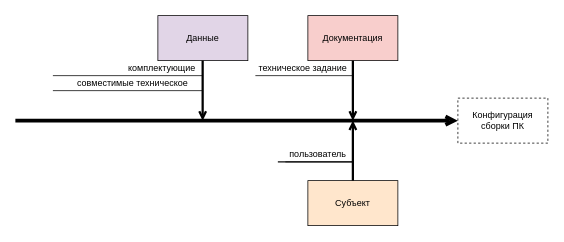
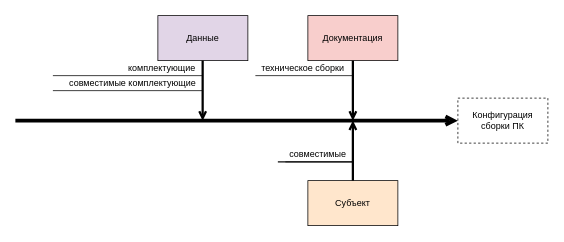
  <mxCell id="0" />
  <mxCell id="1" parent="0" />
- <mxCell id="2" value="совместимые техническое" style="text;html=1;align=center;verticalAlign=middle;resizable=0;points=[];autosize=1;strokeColor=none;fillColor=none;" vertex="1" parent="1"><mxGeometry x="76" y="95" width="200" height="30" as="geometry" /></mxCell>
- <mxCell id="3" value="техническое задание" style="text;html=1;align=center;verticalAlign=middle;resizable=0;points=[];autosize=1;strokeColor=none;fillColor=none;" vertex="1" parent="1"><mxGeometry x="328" y="75" width="150" height="30" as="geometry" /></mxCell>
+ <mxCell id="2" value="совместимые комплектующие" style="text;html=1;align=center;verticalAlign=middle;resizable=0;points=[];autosize=1;strokeColor=none;fillColor=none;" vertex="1" parent="1"><mxGeometry x="76" y="95" width="200" height="30" as="geometry" /></mxCell>
+ <mxCell id="3" value="техническое сборки" style="text;html=1;align=center;verticalAlign=middle;resizable=0;points=[];autosize=1;strokeColor=none;fillColor=none;" vertex="1" parent="1"><mxGeometry x="328" y="75" width="150" height="30" as="geometry" /></mxCell>
  <mxCell id="4" value="Данные" style="rounded=0;whiteSpace=wrap;html=1;fillColor=#e1d5e7;" vertex="1" parent="1"><mxGeometry x="210" y="20" width="120" height="60" as="geometry" /></mxCell>
  <mxCell id="5" value="Документация" style="rounded=0;whiteSpace=wrap;html=1;fillColor=#f8cecc;" vertex="1" parent="1"><mxGeometry x="410" y="20" width="120" height="60" as="geometry" /></mxCell>
  <mxCell id="6" value="Конфигурация сборки ПК" style="rounded=0;whiteSpace=wrap;html=1;dashed=1;" vertex="1" parent="1"><mxGeometry x="610" y="130" width="120" height="60" as="geometry" /></mxCell>
  <mxCell id="7" value="Субъект" style="rounded=0;whiteSpace=wrap;html=1;fillColor=#ffe6cc;" vertex="1" parent="1"><mxGeometry x="410" y="240" width="120" height="60" as="geometry" /></mxCell>
  <mxCell id="8" value="" style="endArrow=open;html=1;rounded=0;entryX=0;entryY=0.5;entryDx=0;entryDy=0;strokeWidth=5;endFill=0;" edge="1" parent="1" target="6"><mxGeometry width="50" height="50" relative="1" as="geometry"><mxPoint x="20" y="160" as="sourcePoint" /><mxPoint x="330" y="160" as="targetPoint" /></mxGeometry></mxCell>
  <mxCell id="9" value="" style="endArrow=open;html=1;rounded=0;strokeWidth=3;exitX=0.5;exitY=1;exitDx=0;exitDy=0;endFill=0;" edge="1" parent="1" source="5"><mxGeometry width="50" height="50" relative="1" as="geometry"><mxPoint x="460" y="150" as="sourcePoint" /><mxPoint x="470" y="160" as="targetPoint" /></mxGeometry></mxCell>
  <mxCell id="10" value="" style="endArrow=open;html=1;rounded=0;strokeWidth=3;exitX=0.5;exitY=1;exitDx=0;exitDy=0;endFill=0;" edge="1" parent="1"><mxGeometry width="50" height="50" relative="1" as="geometry"><mxPoint x="269.71" y="80" as="sourcePoint" /><mxPoint x="269.71" y="160" as="targetPoint" /></mxGeometry></mxCell>
  <mxCell id="11" value="" style="endArrow=open;html=1;rounded=0;strokeWidth=3;exitX=0.5;exitY=0;exitDx=0;exitDy=0;endFill=0;" edge="1" parent="1" source="7"><mxGeometry width="50" height="50" relative="1" as="geometry"><mxPoint x="470" y="230" as="sourcePoint" /><mxPoint x="470" y="160" as="targetPoint" /></mxGeometry></mxCell>
  <mxCell id="12" value="" style="endArrow=none;html=1;rounded=0;strokeWidth=1;" edge="1" parent="1"><mxGeometry width="50" height="50" relative="1" as="geometry"><mxPoint x="340" y="100" as="sourcePoint" /><mxPoint x="469" y="100" as="targetPoint" /></mxGeometry></mxCell>
  <mxCell id="13" value="комплектующие" style="text;html=1;align=center;verticalAlign=middle;resizable=0;points=[];autosize=1;strokeColor=none;fillColor=none;" vertex="1" parent="1"><mxGeometry x="155" y="75" width="120" height="30" as="geometry" /></mxCell>
  <mxCell id="14" value="" style="endArrow=none;html=1;rounded=0;strokeWidth=1;" edge="1" parent="1"><mxGeometry width="50" height="50" relative="1" as="geometry"><mxPoint x="70" y="100" as="sourcePoint" /><mxPoint x="269" y="100" as="targetPoint" /></mxGeometry></mxCell>
  <mxCell id="15" value="" style="endArrow=none;html=1;rounded=0;strokeWidth=1;" edge="1" parent="1"><mxGeometry width="50" height="50" relative="1" as="geometry"><mxPoint x="70" y="120" as="sourcePoint" /><mxPoint x="269" y="120" as="targetPoint" /></mxGeometry></mxCell>
- <mxCell id="16" value="пользователь" style="text;html=1;align=center;verticalAlign=middle;resizable=0;points=[];autosize=1;strokeColor=none;fillColor=none;" vertex="1" parent="1"><mxGeometry x="373" y="190" width="100" height="30" as="geometry" /></mxCell>
+ <mxCell id="16" value="совместимые" style="text;html=1;align=center;verticalAlign=middle;resizable=0;points=[];autosize=1;strokeColor=none;fillColor=none;" vertex="1" parent="1"><mxGeometry x="373" y="190" width="100" height="30" as="geometry" /></mxCell>
  <mxCell id="17" value="" style="endArrow=none;html=1;rounded=0;strokeWidth=1;" edge="1" parent="1"><mxGeometry width="50" height="50" relative="1" as="geometry"><mxPoint x="380" y="215" as="sourcePoint" /><mxPoint x="469" y="215" as="targetPoint" /></mxGeometry></mxCell>
  <mxCell id="18" value="" style="endArrow=none;html=1;rounded=0;strokeWidth=1;" edge="1" parent="1"><mxGeometry width="50" height="50" relative="1" as="geometry"><mxPoint x="370" y="215" as="sourcePoint" /><mxPoint x="469" y="215" as="targetPoint" /></mxGeometry></mxCell>
  <mxCell id="19" value="" style="endArrow=none;html=1;rounded=0;strokeWidth=1;" edge="1" parent="1"><mxGeometry width="50" height="50" relative="1" as="geometry"><mxPoint x="370" y="215" as="sourcePoint" /><mxPoint x="469" y="215" as="targetPoint" /></mxGeometry></mxCell>
